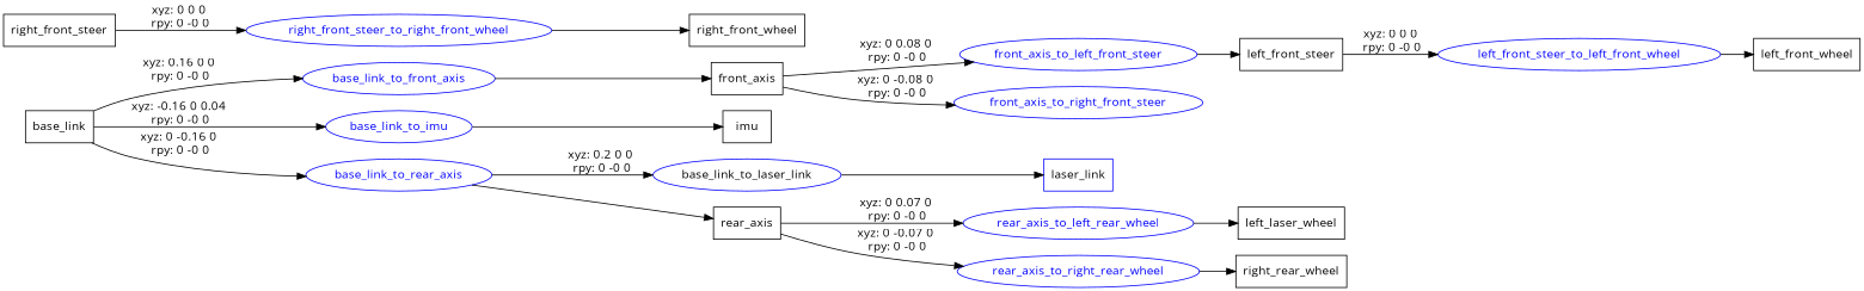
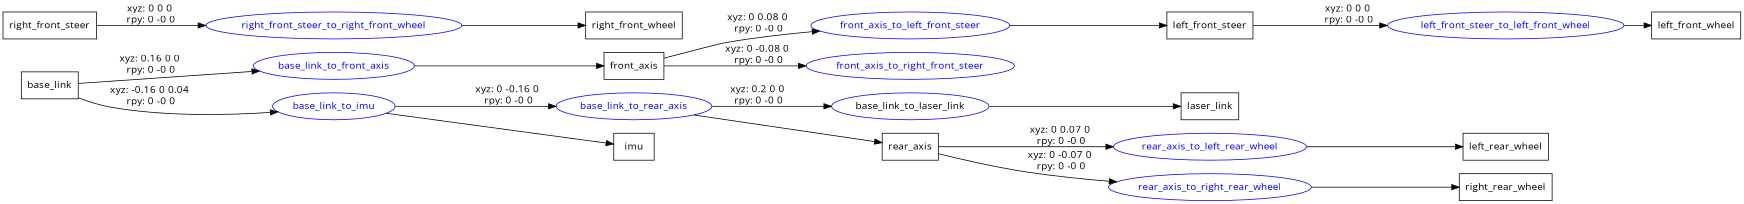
  digraph {
    fontname="Open Sans"
    rankdir=LR
    node [fontname="Open Sans" shape=box]
    edge [fontname="Open Sans"]
    n1 [label=base_link]
    base_link_to_front_axis [color=blue fontcolor=blue shape=ellipse]
    base_link_to_imu [color=blue fontcolor=blue shape=ellipse]
    base_link_to_rear_axis [color=blue fontcolor=blue shape=ellipse]
    n5 [label=front_axis]
    n6 [label=imu]
    base_link_to_laser_link [color=blue fontcolor=black shape=ellipse]
-   n8 [label=laser_link color=blue]
+   n8 [label=laser_link]
    n9 [label=rear_axis]
    front_axis_to_left_front_steer [color=blue fontcolor=blue shape=ellipse]
    front_axis_to_right_front_steer [color=blue fontcolor=blue shape=ellipse]
    n12 [label=left_front_steer]
    left_front_steer_to_left_front_wheel [color=blue fontcolor=blue shape=ellipse]
    n14 [label=left_front_wheel]
    n15 [label=right_front_steer]
    right_front_steer_to_right_front_wheel [color=blue fontcolor=blue shape=ellipse]
    n17 [label=right_front_wheel]
    rear_axis_to_left_rear_wheel [color=blue fontcolor=blue shape=ellipse]
    rear_axis_to_right_rear_wheel [color=blue fontcolor=blue shape=ellipse]
-   n20 [label=left_laser_wheel]
+   n20 [label=left_rear_wheel]
    n21 [label=right_rear_wheel]
    n1 -> base_link_to_front_axis [label="xyz: 0.16 0 0 \nrpy: 0 -0 0"]
    n1 -> base_link_to_imu [label="xyz: -0.16 0 0.04 \nrpy: 0 -0 0"]
-   n1 -> base_link_to_rear_axis [label="xyz: 0 -0.16 0 \nrpy: 0 -0 0"]
+   base_link_to_imu -> base_link_to_rear_axis [label="xyz: 0 -0.16 0 \nrpy: 0 -0 0"]
    base_link_to_front_axis -> n5
    base_link_to_imu -> n6
    base_link_to_rear_axis -> base_link_to_laser_link [label="xyz: 0.2 0 0 \nrpy: 0 -0 0"]
    base_link_to_rear_axis -> n9
    n5 -> front_axis_to_left_front_steer [label="xyz: 0 0.08 0 \nrpy: 0 -0 0"]
    n5 -> front_axis_to_right_front_steer [label="xyz: 0 -0.08 0 \nrpy: 0 -0 0"]
    base_link_to_laser_link -> n8
    n9 -> rear_axis_to_left_rear_wheel [label="xyz: 0 0.07 0 \nrpy: 0 -0 0"]
    n9 -> rear_axis_to_right_rear_wheel [label="xyz: 0 -0.07 0 \nrpy: 0 -0 0"]
    front_axis_to_left_front_steer -> n12
    n12 -> left_front_steer_to_left_front_wheel [label="xyz: 0 0 0 \nrpy: 0 -0 0"]
    left_front_steer_to_left_front_wheel -> n14
    n15 -> right_front_steer_to_right_front_wheel [label="xyz: 0 0 0 \nrpy: 0 -0 0"]
    right_front_steer_to_right_front_wheel -> n17
    rear_axis_to_left_rear_wheel -> n20
    rear_axis_to_right_rear_wheel -> n21
  }
